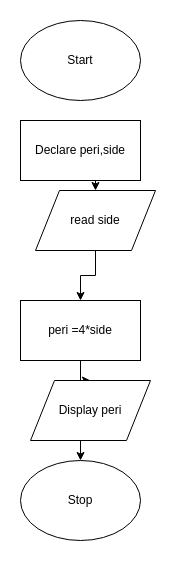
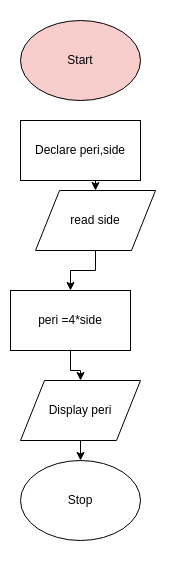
  <mxCell id="0" />
  <mxCell id="1" parent="0" />
- <mxCell id="2" value="Start" style="ellipse;whiteSpace=wrap;html=1;" vertex="1" parent="1"><mxGeometry x="20" y="20" width="120" height="80" as="geometry" /></mxCell>
+ <mxCell id="2" value="Start" style="ellipse;whiteSpace=wrap;html=1;fillColor=#f8cecc;" vertex="1" parent="1"><mxGeometry x="20" y="20" width="120" height="80" as="geometry" /></mxCell>
  <mxCell id="3" style="edgeStyle=orthogonalEdgeStyle;rounded=0;orthogonalLoop=1;jettySize=auto;html=1;exitX=0.5;exitY=1;exitDx=0;exitDy=0;entryX=0.5;entryY=0;entryDx=0;entryDy=0;" edge="1" parent="1" source="4" target="6"><mxGeometry relative="1" as="geometry" /></mxCell>
  <mxCell id="4" value="Declare peri,side" style="rounded=0;whiteSpace=wrap;html=1;" vertex="1" parent="1"><mxGeometry x="20" y="120" width="120" height="60" as="geometry" /></mxCell>
  <mxCell id="5" style="edgeStyle=orthogonalEdgeStyle;rounded=0;orthogonalLoop=1;jettySize=auto;html=1;exitX=0.5;exitY=1;exitDx=0;exitDy=0;entryX=0.5;entryY=0;entryDx=0;entryDy=0;" edge="1" parent="1" source="6" target="8"><mxGeometry relative="1" as="geometry" /></mxCell>
  <mxCell id="6" value="read side" style="shape=parallelogram;perimeter=parallelogramPerimeter;whiteSpace=wrap;html=1;" vertex="1" parent="1"><mxGeometry x="35" y="190" width="120" height="60" as="geometry" /></mxCell>
  <mxCell id="7" style="edgeStyle=orthogonalEdgeStyle;rounded=0;orthogonalLoop=1;jettySize=auto;html=1;exitX=0.5;exitY=1;exitDx=0;exitDy=0;" edge="1" parent="1" source="8" target="10"><mxGeometry relative="1" as="geometry" /></mxCell>
- <mxCell id="8" value="peri =4*side" style="rounded=0;whiteSpace=wrap;html=1;" vertex="1" parent="1"><mxGeometry x="20" y="300" width="120" height="60" as="geometry" /></mxCell>
+ <mxCell id="8" value="peri =4*side" style="rounded=0;whiteSpace=wrap;html=1;" vertex="1" parent="1"><mxGeometry x="10" y="290" width="120" height="60" as="geometry" /></mxCell>
  <mxCell id="9" style="edgeStyle=orthogonalEdgeStyle;rounded=0;orthogonalLoop=1;jettySize=auto;html=1;exitX=0.5;exitY=1;exitDx=0;exitDy=0;entryX=0.5;entryY=0;entryDx=0;entryDy=0;" edge="1" parent="1" source="10" target="11"><mxGeometry relative="1" as="geometry" /></mxCell>
- <mxCell id="10" value="Display peri" style="shape=parallelogram;perimeter=parallelogramPerimeter;whiteSpace=wrap;html=1;" vertex="1" parent="1"><mxGeometry x="30" y="380" width="120" height="60" as="geometry" /></mxCell>
+ <mxCell id="10" value="Display peri" style="shape=parallelogram;perimeter=parallelogramPerimeter;whiteSpace=wrap;html=1;" vertex="1" parent="1"><mxGeometry x="20" y="380" width="120" height="60" as="geometry" /></mxCell>
  <mxCell id="11" value="Stop" style="ellipse;whiteSpace=wrap;html=1;" vertex="1" parent="1"><mxGeometry x="20" y="460" width="120" height="80" as="geometry" /></mxCell>
